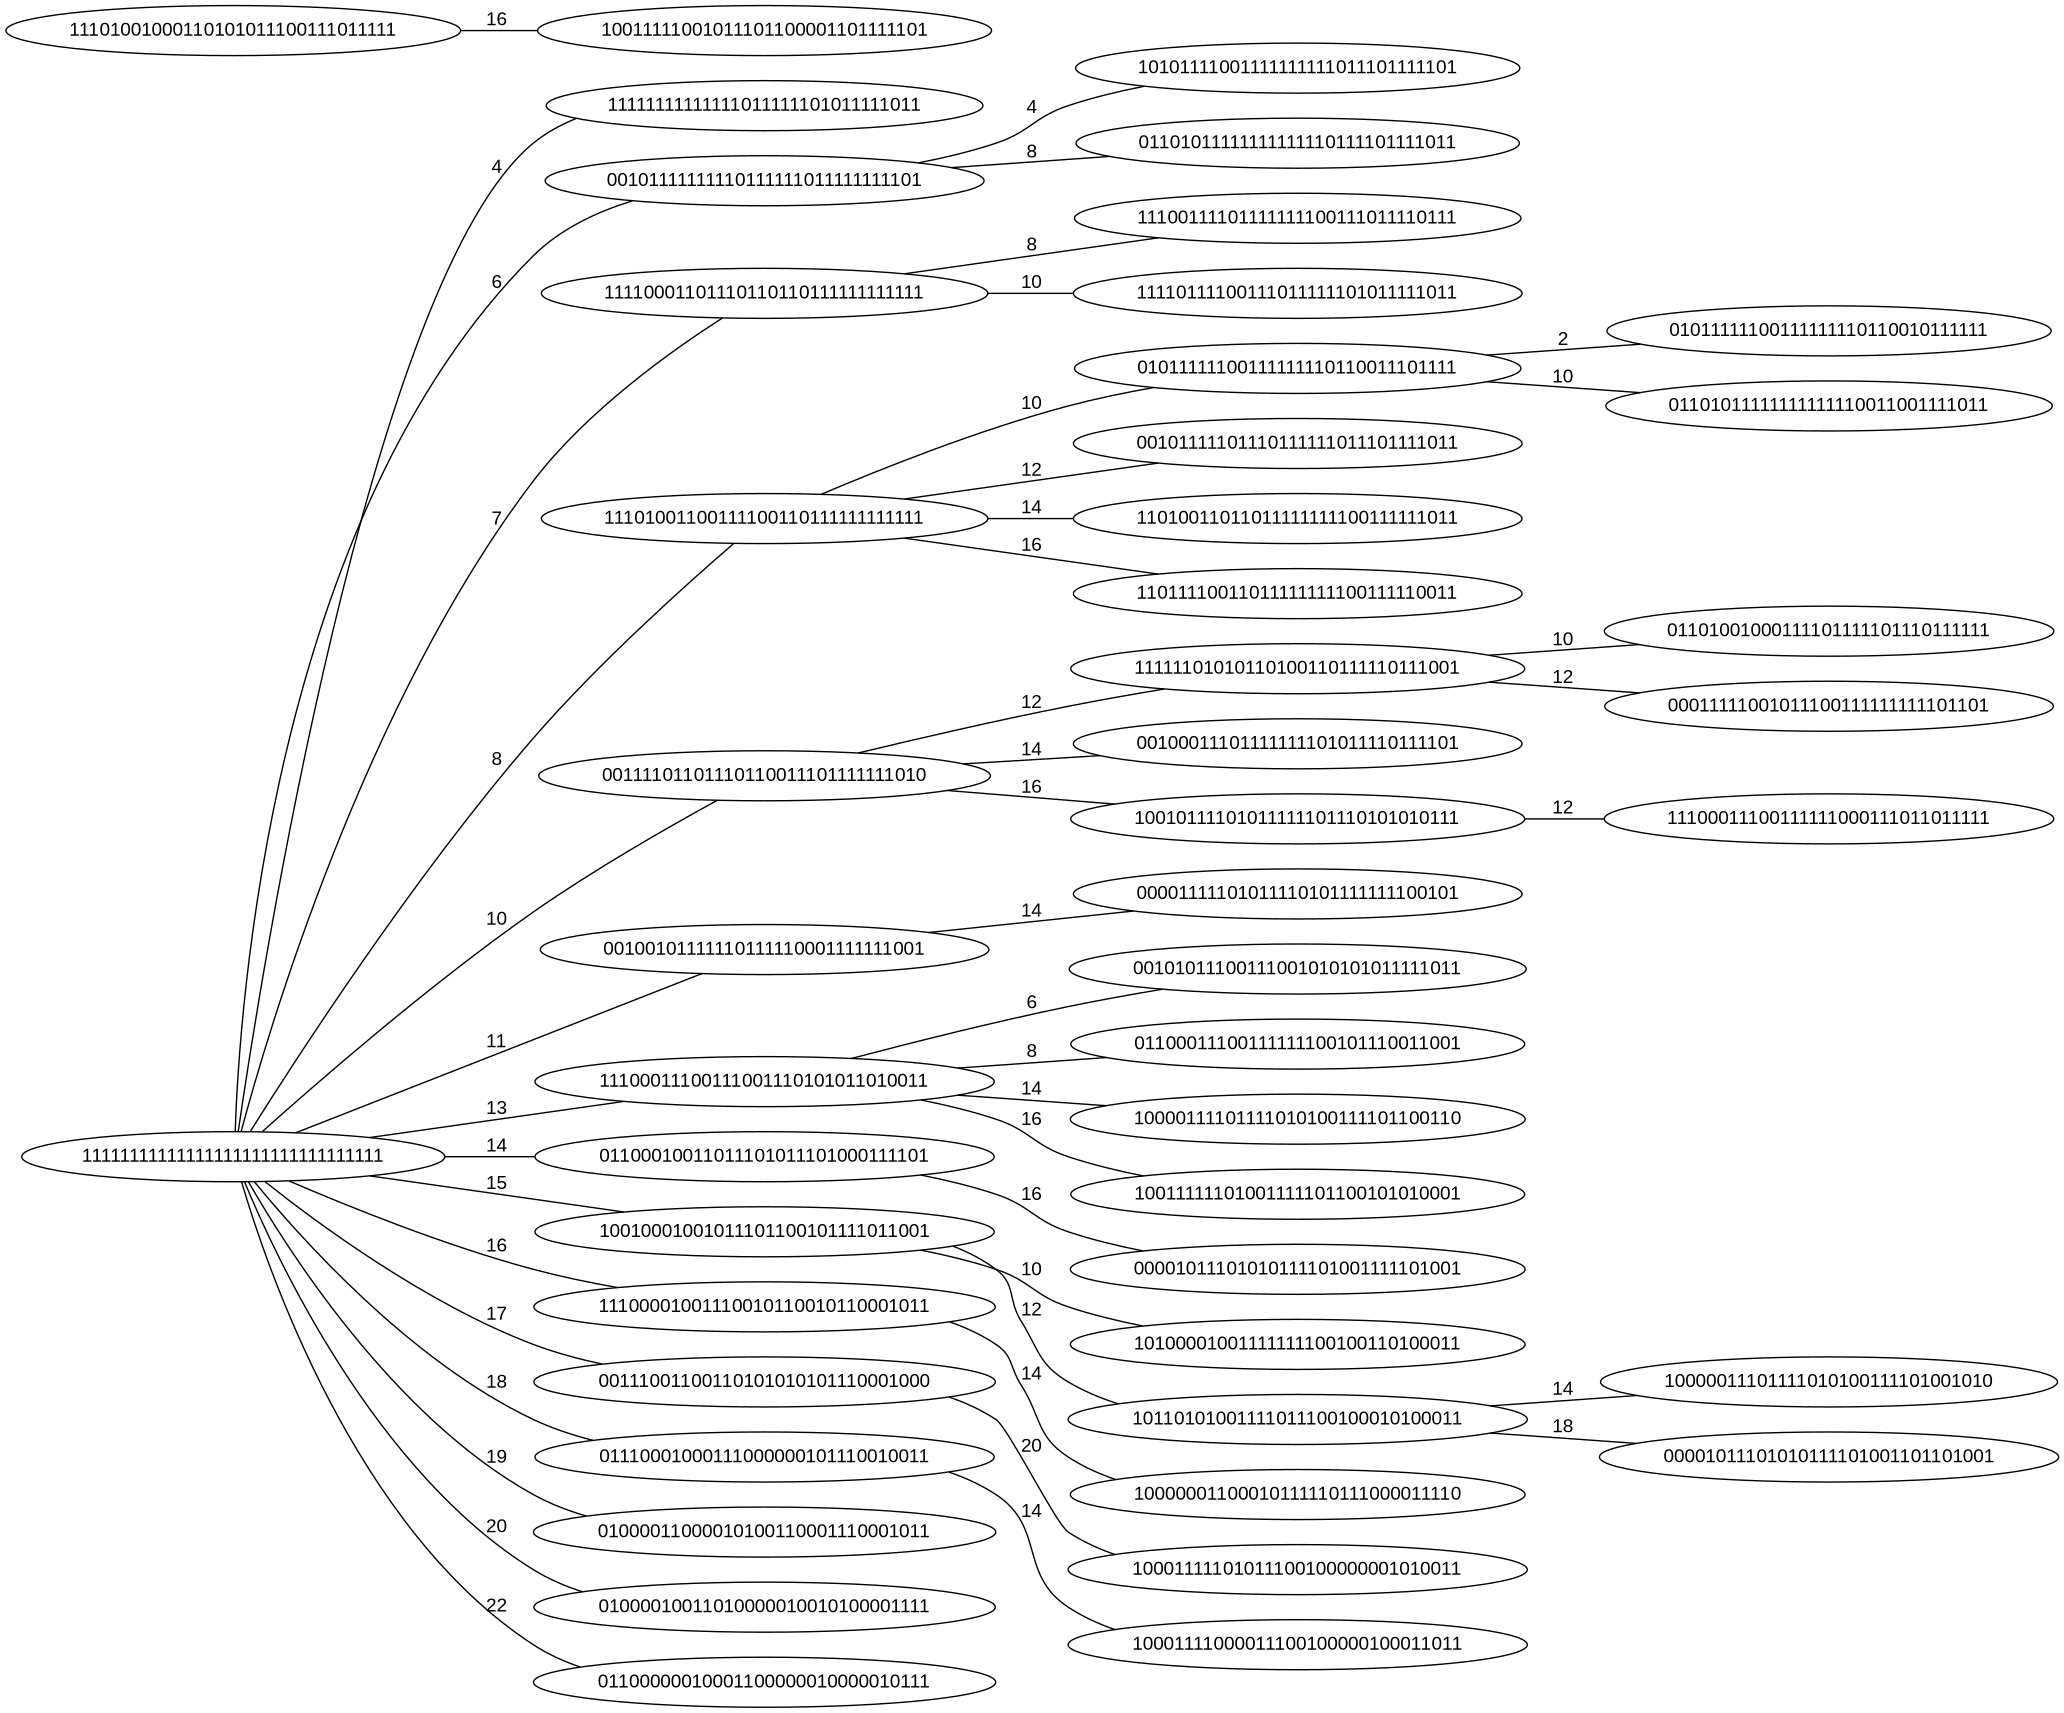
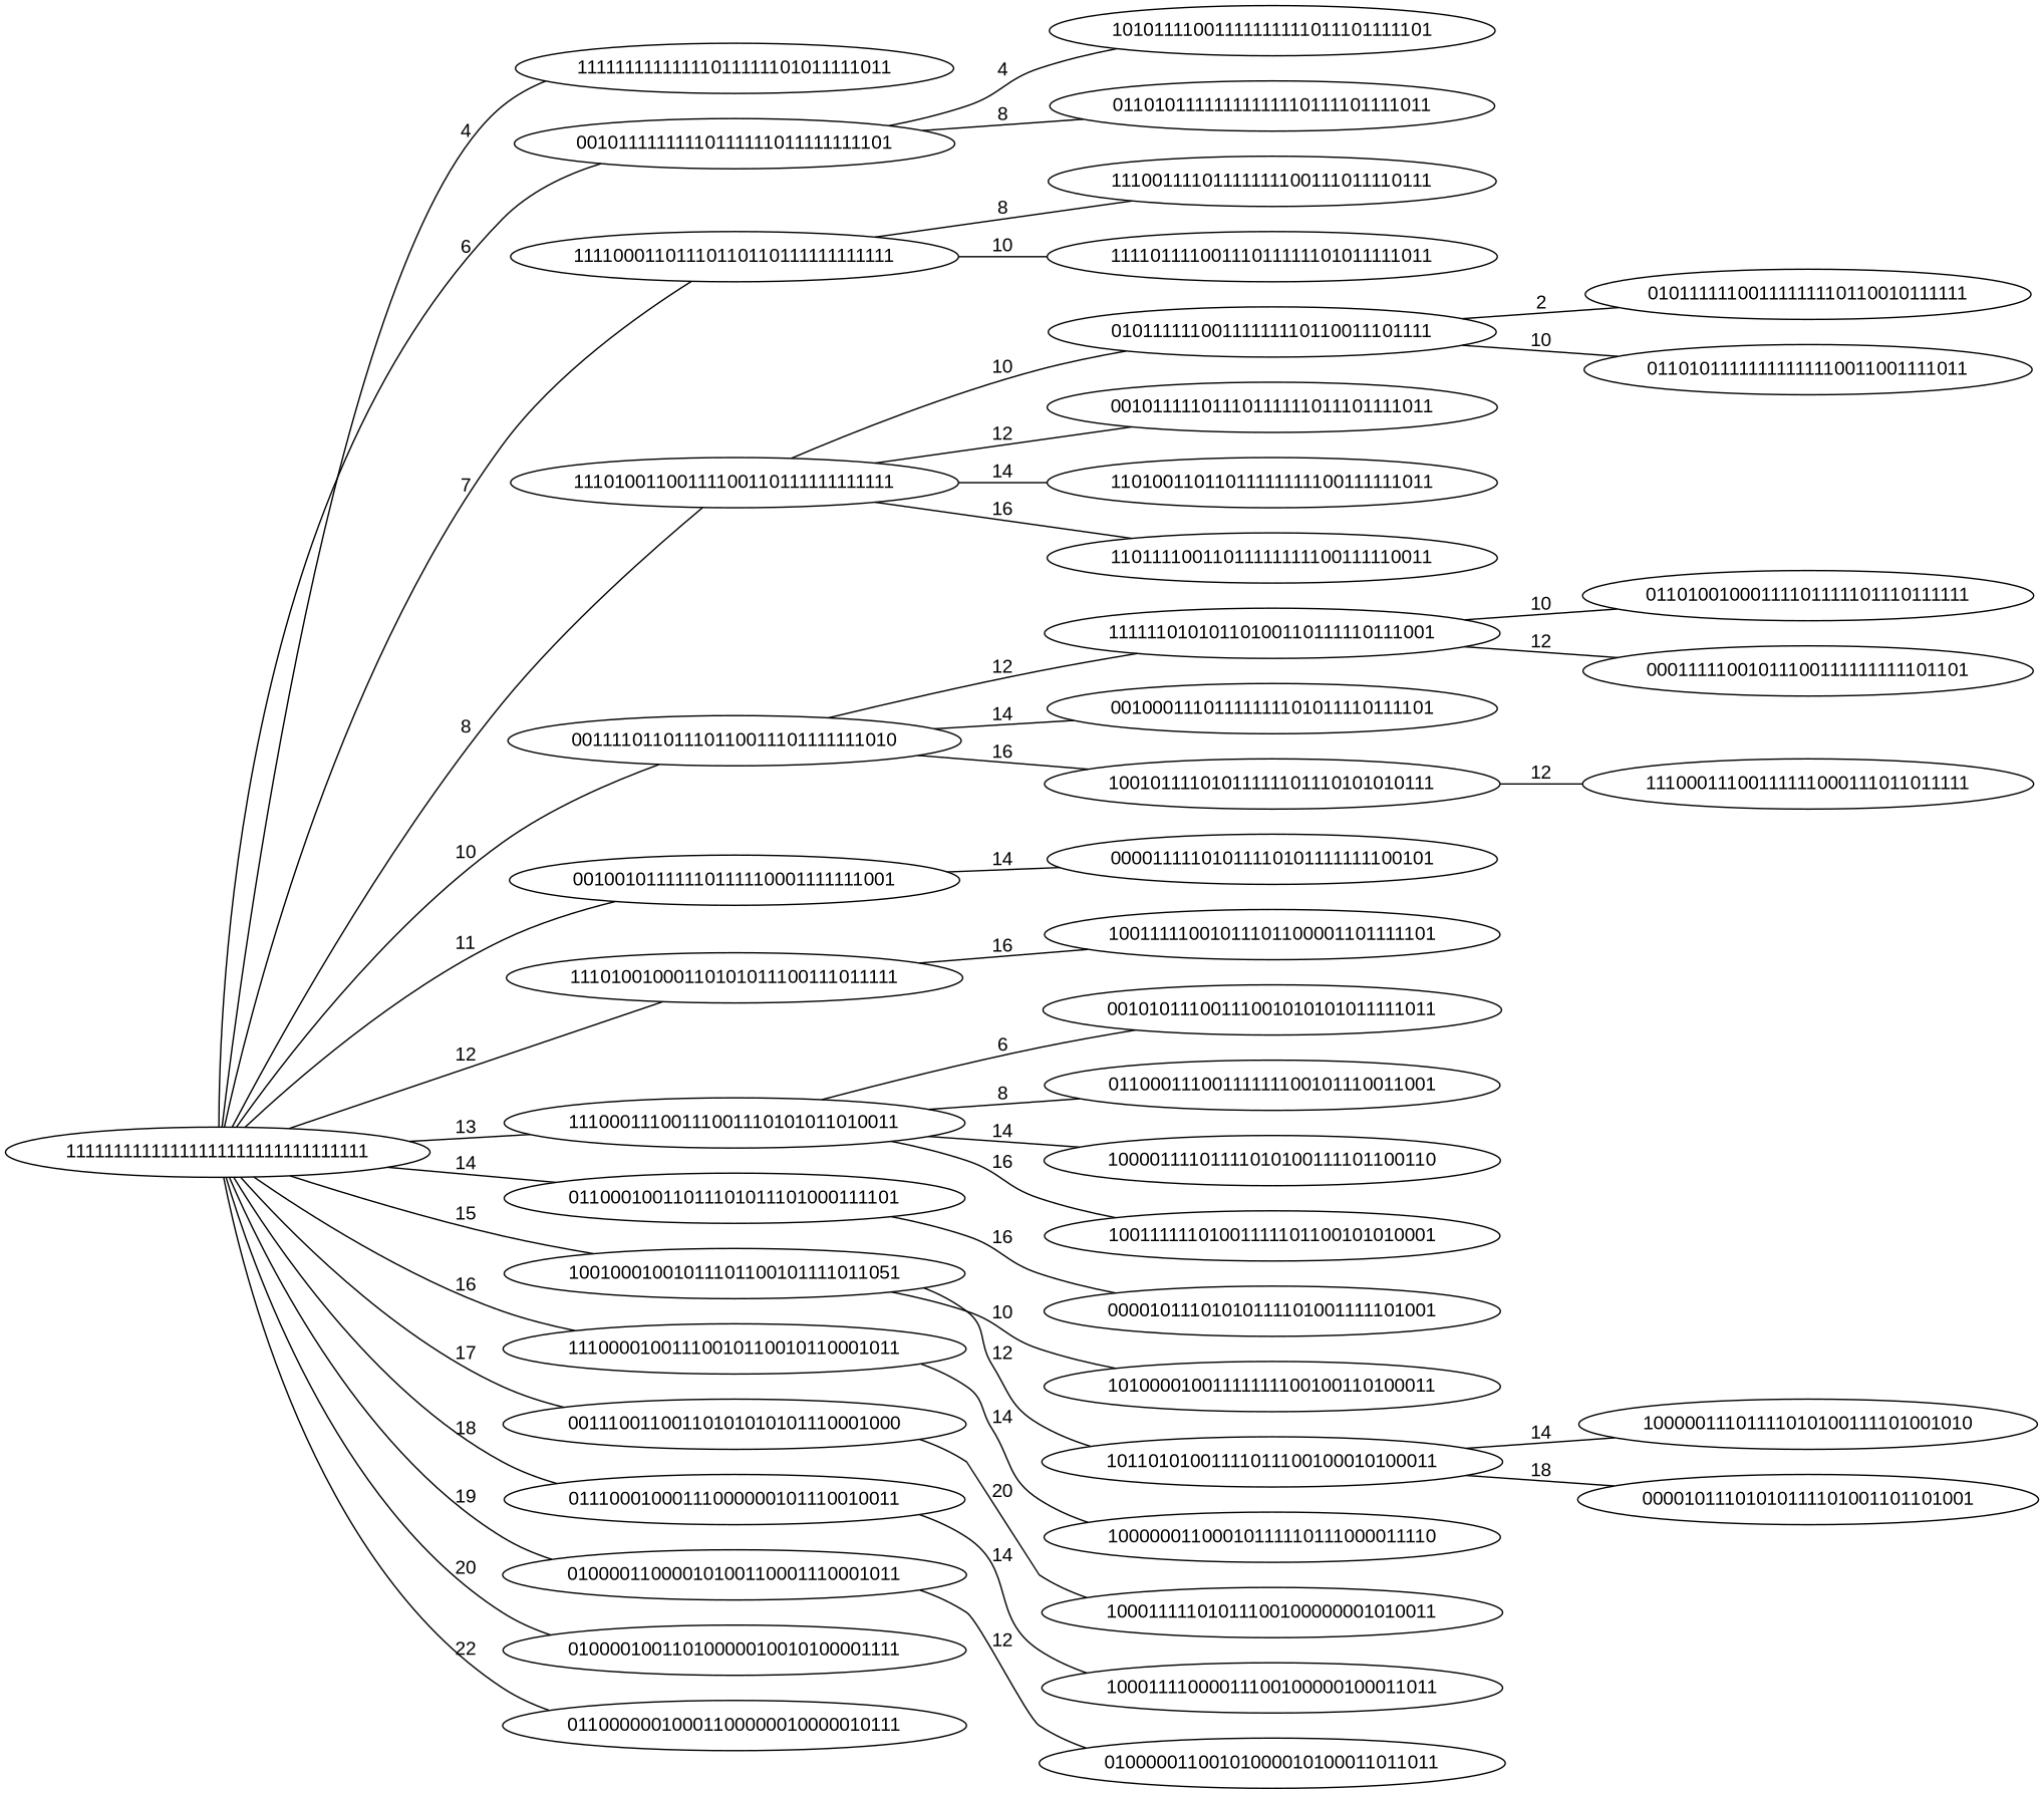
  graph {
    fontname="Liberation Sans"
    rankdir=LR
    node [fontname="Liberation Sans"]
    edge [fontname="Liberation Sans"]
    11111111111111111111111111111111
    11111111111111011111101011111011
    00101111111110111111011111111101
    11110001101110110110111111111111
    11101001100111100110111111111111
    00111101101110110011101111111010
    00100101111110111110001111111001
    11101001000110101011100111011111
    11100011100111001110101011010011
    01100010011011101011101000111101
-   10010001001011101100101111011001
+   10010001001011101100101111011001 [label=10010001001011101100101111011051]
    11100001001110010110010110001011
    00111001100110101010101110001000
    01110001000111000000101110010011
    01000011000010100110001110001011
    01000010011010000010010100001111
    01100000010001100000010000010111
    n18 [label=10101111001111111111011101111101]
    01101011111111111110111101111011
    11100111101111111100111011110111
    11110111100111011111101011111011
    01011111100111111110110011101111
    00101111101110111111011101111011
    11010011011011111111100111111011
    11011110011011111111100111110011
    11111101010110100110111110111001
    00100011101111111101011110111101
    10010111101011111101110101010111
    00001111101011110101111111100101
    10011111001011101100001101111101
    00101011100111001010101011111011
    01100011100111111100101110011001
    10000111101111010100111101100110
    10011111101001111101100101010001
    00001011101010111101001111101001
    10100001001111111100100110100011
    10110101001111011100100010100011
    10000001100010111110111000011110
    10001111101011100100000001010011
    10001111000011100100000100011011
+   01000001100101000010100011011011
    01011111100111111110110010111111
    01101011111111111110011001111011
    01101001000111101111101110111111
    00011111001011100111111111101101
    11100011100111111000111011011111
    10000011101111010100111101001010
    00001011101010111101001101101001
    11111111111111111111111111111111 -- 11111111111111011111101011111011 [label=4]
    11111111111111111111111111111111 -- 00101111111110111111011111111101 [label=6]
    11111111111111111111111111111111 -- 11110001101110110110111111111111 [label=7]
    11111111111111111111111111111111 -- 11101001100111100110111111111111 [label=8]
    11111111111111111111111111111111 -- 00111101101110110011101111111010 [label=10]
    11111111111111111111111111111111 -- 00100101111110111110001111111001 [label=11]
+   11111111111111111111111111111111 -- 11101001000110101011100111011111 [label=12]
    11111111111111111111111111111111 -- 11100011100111001110101011010011 [label=13]
    11111111111111111111111111111111 -- 01100010011011101011101000111101 [label=14]
    11111111111111111111111111111111 -- 10010001001011101100101111011001 [label=15]
    11111111111111111111111111111111 -- 11100001001110010110010110001011 [label=16]
    11111111111111111111111111111111 -- 00111001100110101010101110001000 [label=17]
    11111111111111111111111111111111 -- 01110001000111000000101110010011 [label=18]
    11111111111111111111111111111111 -- 01000011000010100110001110001011 [label=19]
    11111111111111111111111111111111 -- 01000010011010000010010100001111 [label=20]
    11111111111111111111111111111111 -- 01100000010001100000010000010111 [label=22]
    00101111111110111111011111111101 -- n18 [label=4]
    00101111111110111111011111111101 -- 01101011111111111110111101111011 [label=8]
    11110001101110110110111111111111 -- 11100111101111111100111011110111 [label=8]
    11110001101110110110111111111111 -- 11110111100111011111101011111011 [label=10]
    11101001100111100110111111111111 -- 01011111100111111110110011101111 [label=10]
    11101001100111100110111111111111 -- 00101111101110111111011101111011 [label=12]
    11101001100111100110111111111111 -- 11010011011011111111100111111011 [label=14]
    11101001100111100110111111111111 -- 11011110011011111111100111110011 [label=16]
    00111101101110110011101111111010 -- 11111101010110100110111110111001 [label=12]
    00111101101110110011101111111010 -- 00100011101111111101011110111101 [label=14]
    00111101101110110011101111111010 -- 10010111101011111101110101010111 [label=16]
    00100101111110111110001111111001 -- 00001111101011110101111111100101 [label=14]
    11101001000110101011100111011111 -- 10011111001011101100001101111101 [label=16]
    11100011100111001110101011010011 -- 00101011100111001010101011111011 [label=6]
    11100011100111001110101011010011 -- 01100011100111111100101110011001 [label=8]
    11100011100111001110101011010011 -- 10000111101111010100111101100110 [label=14]
    11100011100111001110101011010011 -- 10011111101001111101100101010001 [label=16]
    01100010011011101011101000111101 -- 00001011101010111101001111101001 [label=16]
    10010001001011101100101111011001 -- 10100001001111111100100110100011 [label=10]
    10010001001011101100101111011001 -- 10110101001111011100100010100011 [label=12]
    11100001001110010110010110001011 -- 10000001100010111110111000011110 [label=14]
    00111001100110101010101110001000 -- 10001111101011100100000001010011 [label=20]
    01110001000111000000101110010011 -- 10001111000011100100000100011011 [label=14]
+   01000011000010100110001110001011 -- 01000001100101000010100011011011 [label=12]
    01011111100111111110110011101111 -- 01011111100111111110110010111111 [label=2]
    01011111100111111110110011101111 -- 01101011111111111110011001111011 [label=10]
    11111101010110100110111110111001 -- 01101001000111101111101110111111 [label=10]
    11111101010110100110111110111001 -- 00011111001011100111111111101101 [label=12]
    10010111101011111101110101010111 -- 11100011100111111000111011011111 [label=12]
    10110101001111011100100010100011 -- 10000011101111010100111101001010 [label=14]
    10110101001111011100100010100011 -- 00001011101010111101001101101001 [label=18]
  }
